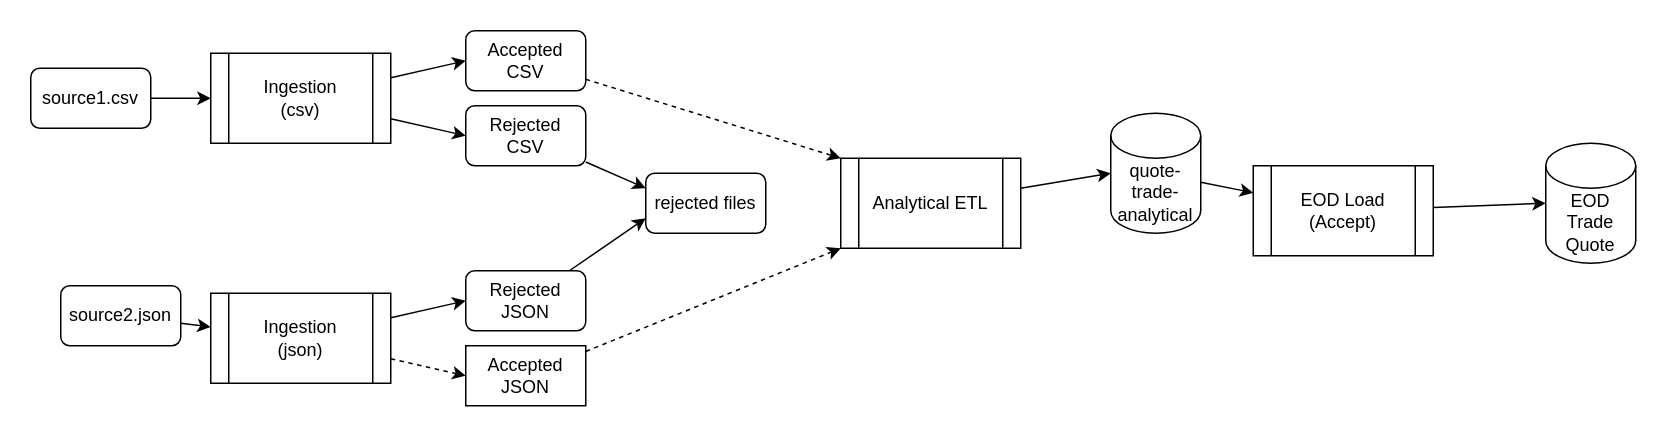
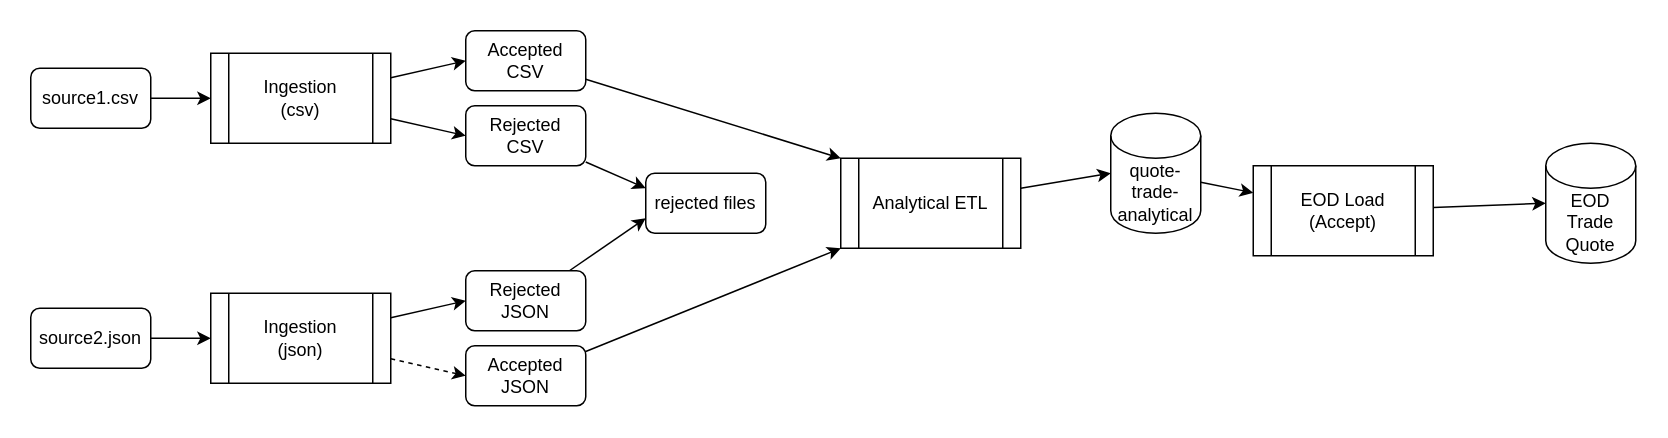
  <mxCell id="0" />
  <mxCell id="1" parent="0" />
  <mxCell id="2" style="edgeStyle=none;html=1;entryX=0;entryY=0.5;entryDx=0;entryDy=0;entryPerimeter=0;" edge="1" parent="1" source="3" target="27"><mxGeometry relative="1" as="geometry" /></mxCell>
  <mxCell id="3" value="Analytical ETL" style="shape=process;whiteSpace=wrap;html=1;backgroundOutline=1;" vertex="1" parent="1"><mxGeometry x="560" y="105" width="120" height="60" as="geometry" /></mxCell>
  <mxCell id="4" style="edgeStyle=none;html=1;entryX=0;entryY=0.5;entryDx=0;entryDy=0;entryPerimeter=0;" edge="1" parent="1" source="5" target="25"><mxGeometry relative="1" as="geometry" /></mxCell>
  <mxCell id="5" value="EOD Load &lt;br&gt;(Accept)" style="shape=process;whiteSpace=wrap;html=1;backgroundOutline=1;" vertex="1" parent="1"><mxGeometry x="835" y="110" width="120" height="60" as="geometry" /></mxCell>
  <mxCell id="6" style="edgeStyle=none;html=1;entryX=0;entryY=0.5;entryDx=0;entryDy=0;" edge="1" parent="1" source="8" target="18"><mxGeometry relative="1" as="geometry" /></mxCell>
  <mxCell id="7" style="edgeStyle=none;html=1;entryX=0;entryY=0.5;entryDx=0;entryDy=0;" edge="1" parent="1" source="8" target="20"><mxGeometry relative="1" as="geometry" /></mxCell>
  <mxCell id="8" value="Ingestion &lt;br&gt;(csv)" style="shape=process;whiteSpace=wrap;html=1;backgroundOutline=1;" vertex="1" parent="1"><mxGeometry x="140" y="35" width="120" height="60" as="geometry" /></mxCell>
  <mxCell id="9" style="edgeStyle=none;html=1;entryX=0;entryY=0.5;entryDx=0;entryDy=0;" edge="1" parent="1" source="11" target="24"><mxGeometry relative="1" as="geometry" /></mxCell>
  <mxCell id="10" style="edgeStyle=none;html=1;entryX=0;entryY=0.5;entryDx=0;entryDy=0;dashed=1;" edge="1" parent="1" source="11" target="22"><mxGeometry relative="1" as="geometry" /></mxCell>
  <mxCell id="11" value="Ingestion &lt;br&gt;(json)" style="shape=process;whiteSpace=wrap;html=1;backgroundOutline=1;" vertex="1" parent="1"><mxGeometry x="140" y="195" width="120" height="60" as="geometry" /></mxCell>
  <mxCell id="12" value="rejected files" style="rounded=1;whiteSpace=wrap;html=1;" vertex="1" parent="1"><mxGeometry x="430" y="115" width="80" height="40" as="geometry" /></mxCell>
  <mxCell id="13" style="edgeStyle=none;html=1;entryX=0;entryY=0.5;entryDx=0;entryDy=0;" edge="1" parent="1" source="14" target="8"><mxGeometry relative="1" as="geometry" /></mxCell>
  <mxCell id="14" value="source1.csv" style="rounded=1;whiteSpace=wrap;html=1;" vertex="1" parent="1"><mxGeometry x="20" y="45" width="80" height="40" as="geometry" /></mxCell>
  <mxCell id="15" style="edgeStyle=none;html=1;" edge="1" parent="1" source="16" target="11"><mxGeometry relative="1" as="geometry" /></mxCell>
- <mxCell id="16" value="source2.json" style="rounded=1;whiteSpace=wrap;html=1;" vertex="1" parent="1"><mxGeometry x="40" y="190" width="80" height="40" as="geometry" /></mxCell>
- <mxCell id="17" style="edgeStyle=none;html=1;entryX=0;entryY=0;entryDx=0;entryDy=0;dashed=1;" edge="1" parent="1" source="18" target="3"><mxGeometry relative="1" as="geometry" /></mxCell>
+ <mxCell id="16" value="source2.json" style="rounded=1;whiteSpace=wrap;html=1;" vertex="1" parent="1"><mxGeometry x="20" y="205" width="80" height="40" as="geometry" /></mxCell>
+ <mxCell id="17" style="edgeStyle=none;html=1;entryX=0;entryY=0;entryDx=0;entryDy=0;" edge="1" parent="1" source="18" target="3"><mxGeometry relative="1" as="geometry" /></mxCell>
  <mxCell id="18" value="Accepted&lt;br&gt;CSV" style="rounded=1;whiteSpace=wrap;html=1;" vertex="1" parent="1"><mxGeometry x="310" y="20" width="80" height="40" as="geometry" /></mxCell>
  <mxCell id="19" style="edgeStyle=none;html=1;entryX=0;entryY=0.25;entryDx=0;entryDy=0;" edge="1" parent="1" source="20" target="12"><mxGeometry relative="1" as="geometry" /></mxCell>
  <mxCell id="20" value="Rejected&lt;br&gt;CSV" style="rounded=1;whiteSpace=wrap;html=1;" vertex="1" parent="1"><mxGeometry x="310" y="70" width="80" height="40" as="geometry" /></mxCell>
- <mxCell id="21" style="edgeStyle=none;html=1;entryX=0;entryY=1;entryDx=0;entryDy=0;dashed=1;" edge="1" parent="1" source="22" target="3"><mxGeometry relative="1" as="geometry" /></mxCell>
- <mxCell id="22" value="Accepted&lt;br&gt;JSON" style="whiteSpace=wrap;html=1;rounded=0;" vertex="1" parent="1"><mxGeometry x="310" y="230" width="80" height="40" as="geometry" /></mxCell>
+ <mxCell id="21" style="edgeStyle=none;html=1;entryX=0;entryY=1;entryDx=0;entryDy=0;" edge="1" parent="1" source="22" target="3"><mxGeometry relative="1" as="geometry" /></mxCell>
+ <mxCell id="22" value="Accepted&lt;br&gt;JSON" style="rounded=1;whiteSpace=wrap;html=1;" vertex="1" parent="1"><mxGeometry x="310" y="230" width="80" height="40" as="geometry" /></mxCell>
  <mxCell id="23" style="edgeStyle=none;html=1;entryX=0;entryY=0.75;entryDx=0;entryDy=0;" edge="1" parent="1" source="24" target="12"><mxGeometry relative="1" as="geometry" /></mxCell>
  <mxCell id="24" value="Rejected&lt;br&gt;JSON" style="rounded=1;whiteSpace=wrap;html=1;" vertex="1" parent="1"><mxGeometry x="310" y="180" width="80" height="40" as="geometry" /></mxCell>
  <mxCell id="25" value="EOD Trade Quote" style="shape=cylinder3;whiteSpace=wrap;html=1;boundedLbl=1;backgroundOutline=1;size=15;" vertex="1" parent="1"><mxGeometry x="1030" y="95" width="60" height="80" as="geometry" /></mxCell>
  <mxCell id="26" style="edgeStyle=none;html=1;" edge="1" parent="1" source="27" target="5"><mxGeometry relative="1" as="geometry" /></mxCell>
  <mxCell id="27" value="quote-trade-analytical" style="shape=cylinder3;whiteSpace=wrap;html=1;boundedLbl=1;backgroundOutline=1;size=15;" vertex="1" parent="1"><mxGeometry x="740" y="75" width="60" height="80" as="geometry" /></mxCell>
